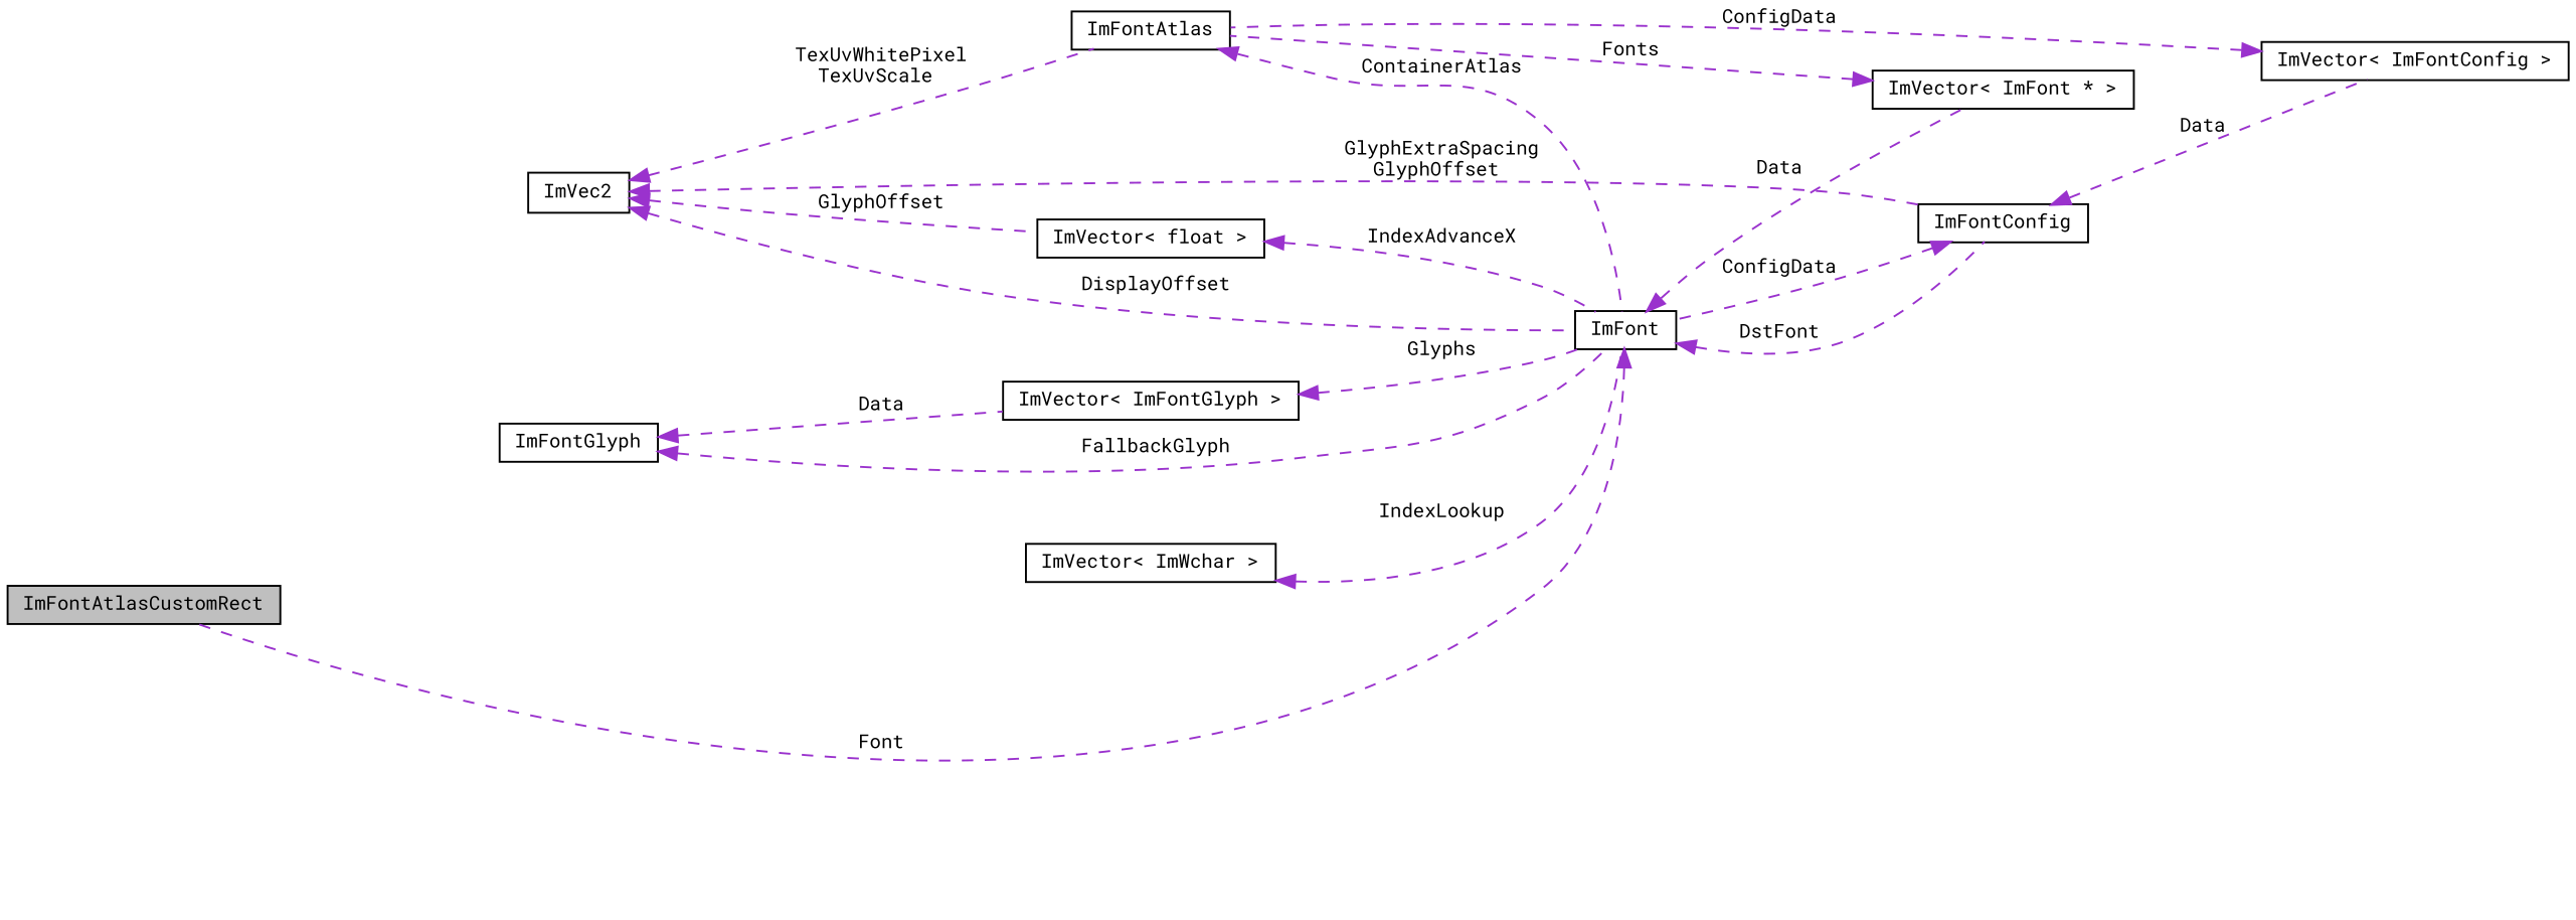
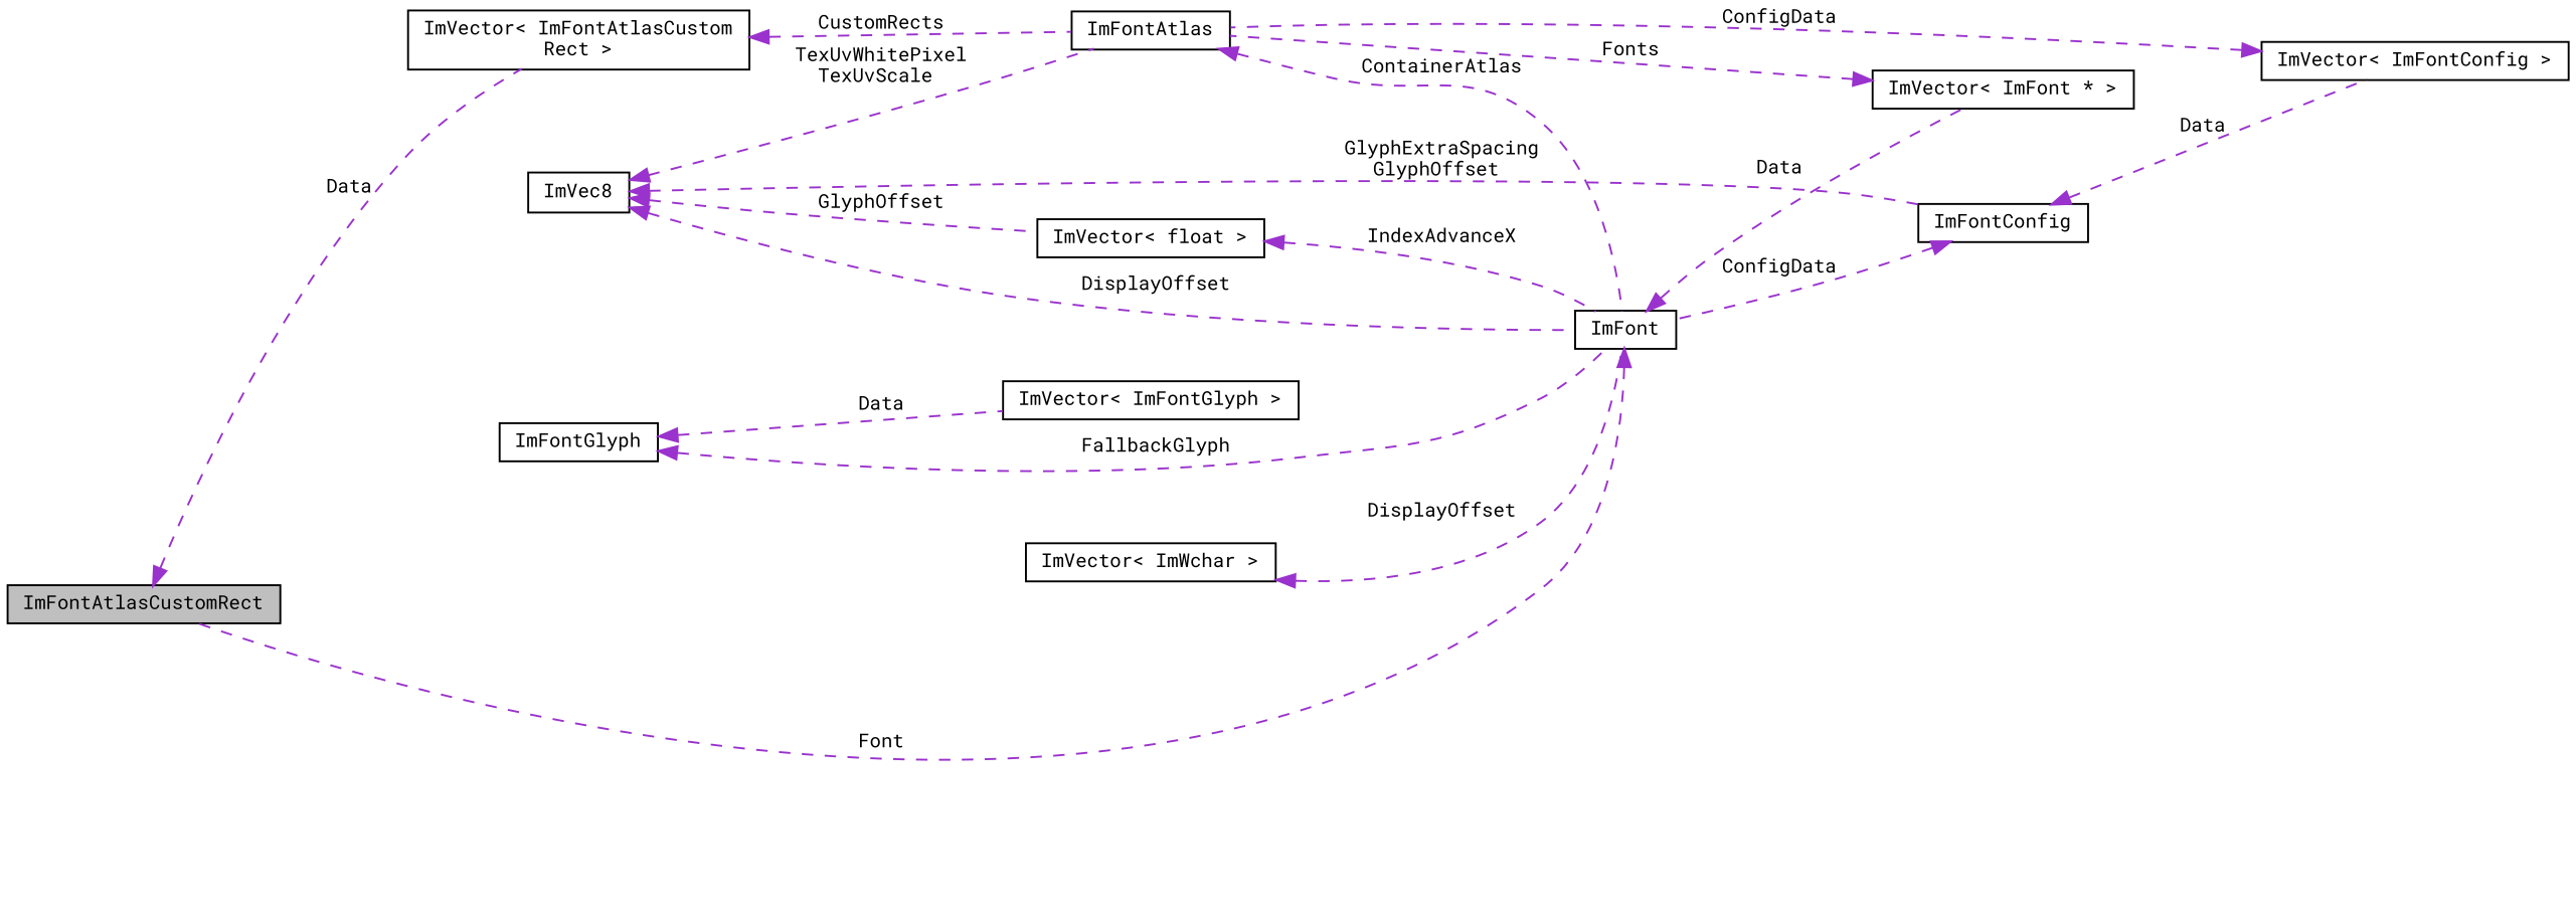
  digraph {
    fontname="Roboto Mono"
    rankdir=LR
    node [color=black fillcolor=white fontname="Roboto Mono" fontsize=10 shape=record style=filled]
    edge [color=darkorchid3 dir=back fontname="Roboto Mono" fontsize=10 labelfontname=Helvetica labelfontsize=10 style=dashed]
    n1 [fillcolor=grey75 fontcolor=black height=0.2 label=ImFontAtlasCustomRect width=0.4]
+   n2 [height=0.2 label="ImVector\< ImFontAtlasCustom\lRect \>" width=0.4]
    n3 [height=0.2 label=ImFontAtlas width=0.4]
-   n4 [height=0.2 label=ImVec2 width=0.4]
+   n4 [height=0.2 label=ImVec8 width=0.4]
    n5 [height=0.2 label=ImFont width=0.4]
    n6 [height=0.2 label=ImFontConfig width=0.4]
    n7 [height=0.2 label="ImVector\< float \>" width=0.4]
    n8 [height=0.2 label="ImVector\< ImFont * \>" width=0.4]
    n9 [height=0.2 label="ImVector\< ImFontConfig \>" width=0.4]
    n10 [height=0.2 label="ImVector\< ImFontGlyph \>" width=0.4]
    n11 [height=0.2 label=ImFontGlyph width=0.4]
    n12 [height=0.2 label="ImVector\< ImWchar \>" width=0.4]
+   n1 -> n2 [label=" Data"]
+   n2 -> n3 [label=" CustomRects"]
    n3 -> n5 [label=" ContainerAtlas"]
    n4 -> n3 [label=" TexUvWhitePixel\nTexUvScale"]
    n4 -> n5 [label=" DisplayOffset"]
    n4 -> n6 [label=" GlyphExtraSpacing\nGlyphOffset"]
    n4 -> n7 [label=" GlyphOffset"]
    n5 -> n1 [label=" Font"]
-   n5 -> n6 [label=" DstFont"]
    n5 -> n8 [label=" Data"]
    n6 -> n5 [label=" ConfigData"]
    n6 -> n9 [label=" Data"]
    n7 -> n5 [label=" IndexAdvanceX"]
    n8 -> n3 [label=" Fonts"]
    n9 -> n3 [label=" ConfigData"]
-   n10 -> n5 [label=" Glyphs"]
    n11 -> n5 [label=" FallbackGlyph"]
    n11 -> n10 [label=" Data"]
-   n12 -> n5 [label=" IndexLookup"]
+   n12 -> n5 [label=" DisplayOffset"]
  }
